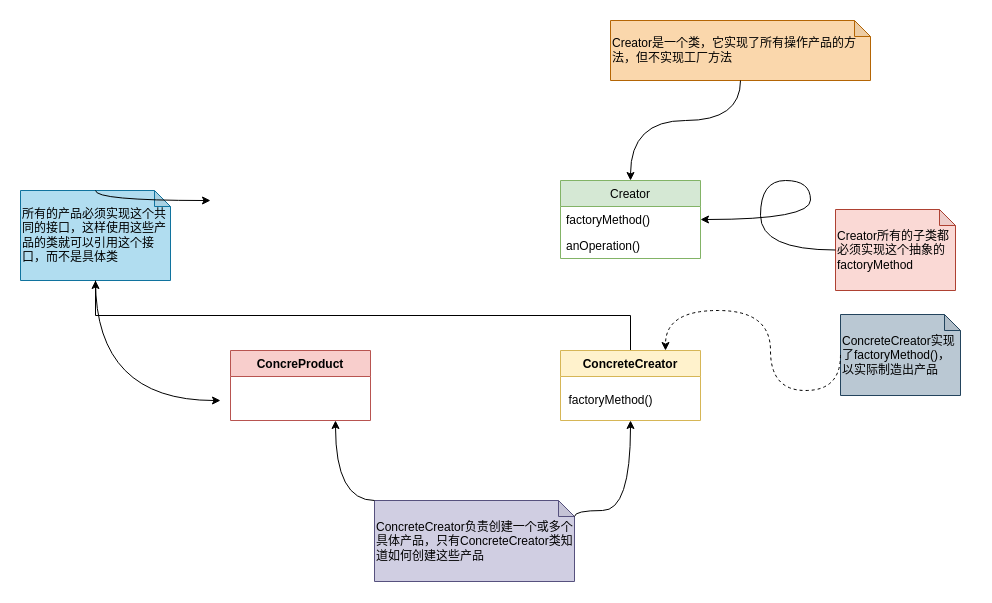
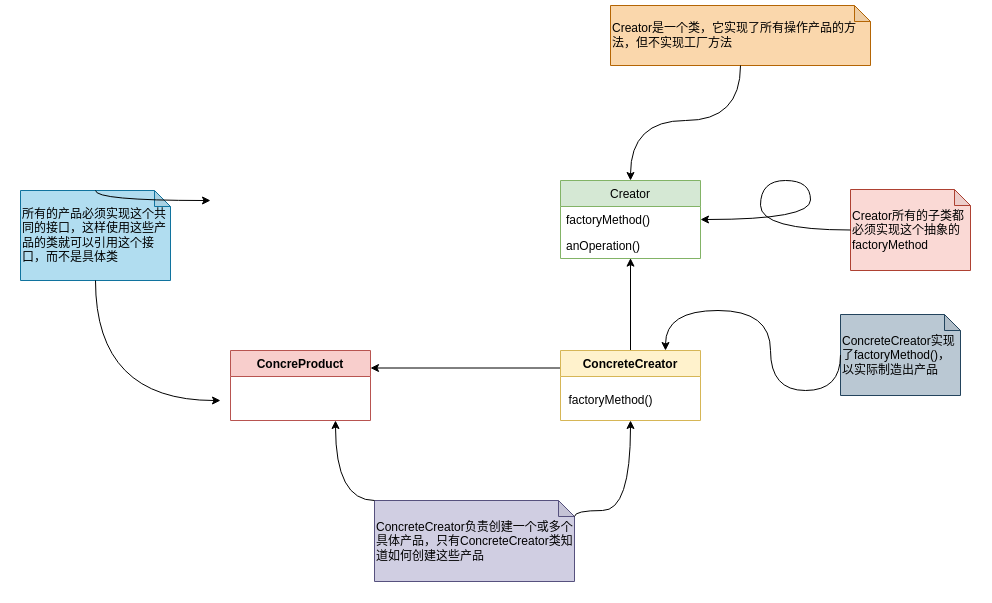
  <mxCell id="0" />
  <mxCell id="1" parent="0" />
  <mxCell id="2" value="ConcreProduct" style="swimlane;fontStyle=1;childLayout=stackLayout;horizontal=1;startSize=26;fillColor=#f8cecc;horizontalStack=0;resizeParent=1;resizeParentMax=0;resizeLast=0;collapsible=1;marginBottom=0;strokeColor=#b85450;" parent="1" vertex="1"><mxGeometry x="230" y="350" width="140" height="70" as="geometry" /></mxCell>
- <mxCell id="4" style="edgeStyle=orthogonalEdgeStyle;rounded=0;orthogonalLoop=1;jettySize=auto;html=1;exitX=0.5;exitY=0;exitDx=0;exitDy=0;" parent="1" source="5" target="19" edge="1"><mxGeometry relative="1" as="geometry" /></mxCell>
+ <mxCell id="3" style="edgeStyle=orthogonalEdgeStyle;rounded=0;orthogonalLoop=1;jettySize=auto;html=1;exitX=0;exitY=0.25;exitDx=0;exitDy=0;entryX=1;entryY=0.25;entryDx=0;entryDy=0;" parent="1" source="5" target="2" edge="1"><mxGeometry relative="1" as="geometry" /></mxCell>
+ <mxCell id="4" style="edgeStyle=orthogonalEdgeStyle;rounded=0;orthogonalLoop=1;jettySize=auto;html=1;exitX=0.5;exitY=0;exitDx=0;exitDy=0;entryX=0.5;entryY=0.986;entryDx=0;entryDy=0;entryPerimeter=0;" parent="1" source="5" target="9" edge="1"><mxGeometry relative="1" as="geometry" /></mxCell>
  <mxCell id="5" value="ConcreteCreator" style="swimlane;fontStyle=1;childLayout=stackLayout;horizontal=1;startSize=26;fillColor=#fff2cc;horizontalStack=0;resizeParent=1;resizeParentMax=0;resizeLast=0;collapsible=1;marginBottom=0;strokeColor=#d6b656;" parent="1" vertex="1"><mxGeometry x="560" y="350" width="140" height="70" as="geometry" /></mxCell>
  <mxCell id="6" value="factoryMethod()" style="text;html=1;align=center;verticalAlign=middle;resizable=0;points=[];autosize=1;strokeColor=none;fillColor=none;" parent="1" vertex="1"><mxGeometry x="560" y="390" width="100" height="20" as="geometry" /></mxCell>
  <mxCell id="7" value="Creator" style="swimlane;fontStyle=0;childLayout=stackLayout;horizontal=1;startSize=26;fillColor=#d5e8d4;horizontalStack=0;resizeParent=1;resizeParentMax=0;resizeLast=0;collapsible=1;marginBottom=0;strokeColor=#82b366;" parent="1" vertex="1"><mxGeometry x="560" y="180" width="140" height="78" as="geometry" /></mxCell>
  <mxCell id="8" value="factoryMethod()" style="text;strokeColor=none;fillColor=none;align=left;verticalAlign=top;spacingLeft=4;spacingRight=4;overflow=hidden;rotatable=0;points=[[0,0.5],[1,0.5]];portConstraint=eastwest;" parent="7" vertex="1"><mxGeometry y="26" width="140" height="26" as="geometry" /></mxCell>
  <mxCell id="9" value="anOperation()" style="text;strokeColor=none;fillColor=none;align=left;verticalAlign=top;spacingLeft=4;spacingRight=4;overflow=hidden;rotatable=0;points=[[0,0.5],[1,0.5]];portConstraint=eastwest;" parent="7" vertex="1"><mxGeometry y="52" width="140" height="26" as="geometry" /></mxCell>
- <mxCell id="10" value="Creator是一个类，它实现了所有操作产品的方法，但不实现工厂方法" style="shape=note;whiteSpace=wrap;html=1;backgroundOutline=1;darkOpacity=0.05;size=16;align=left;fillColor=#fad7ac;strokeColor=#b46504;" parent="1" vertex="1"><mxGeometry x="610" y="20" width="260" height="60" as="geometry" /></mxCell>
- <mxCell id="11" value="Creator所有的子类都必须实现这个抽象的factoryMethod" style="shape=note;whiteSpace=wrap;html=1;backgroundOutline=1;darkOpacity=0.05;size=16;align=left;fillColor=#fad9d5;strokeColor=#ae4132;" parent="1" vertex="1"><mxGeometry x="835" y="209" width="120" height="81" as="geometry" /></mxCell>
+ <mxCell id="10" value="Creator是一个类，它实现了所有操作产品的方法，但不实现工厂方法" style="shape=note;whiteSpace=wrap;html=1;backgroundOutline=1;darkOpacity=0.05;size=16;align=left;fillColor=#fad7ac;strokeColor=#b46504;" parent="1" vertex="1"><mxGeometry x="610" y="5" width="260" height="60" as="geometry" /></mxCell>
+ <mxCell id="11" value="Creator所有的子类都必须实现这个抽象的factoryMethod" style="shape=note;whiteSpace=wrap;html=1;backgroundOutline=1;darkOpacity=0.05;size=16;align=left;fillColor=#fad9d5;strokeColor=#ae4132;" parent="1" vertex="1"><mxGeometry x="850" y="189" width="120" height="81" as="geometry" /></mxCell>
  <mxCell id="12" value="" style="curved=1;endArrow=classic;html=1;rounded=0;edgeStyle=orthogonalEdgeStyle;entryX=1;entryY=0.5;entryDx=0;entryDy=0;exitX=0;exitY=0.5;exitDx=0;exitDy=0;exitPerimeter=0;" parent="1" source="11" target="8" edge="1"><mxGeometry width="50" height="50" relative="1" as="geometry"><mxPoint x="760" y="180" as="sourcePoint" /><mxPoint x="810" y="130" as="targetPoint" /><Array as="points"><mxPoint x="760" y="180" /><mxPoint x="810" y="180" /><mxPoint x="810" y="219" /></Array></mxGeometry></mxCell>
  <mxCell id="13" value="" style="curved=1;endArrow=classic;html=1;rounded=0;edgeStyle=orthogonalEdgeStyle;exitX=0.5;exitY=1;exitDx=0;exitDy=0;exitPerimeter=0;entryX=0.5;entryY=0;entryDx=0;entryDy=0;" parent="1" source="10" target="7" edge="1"><mxGeometry width="50" height="50" relative="1" as="geometry"><mxPoint x="660" y="150" as="sourcePoint" /><mxPoint x="710" y="100" as="targetPoint" /><Array as="points"><mxPoint x="740" y="120" /><mxPoint x="630" y="120" /></Array></mxGeometry></mxCell>
  <mxCell id="14" value="ConcreteCreator实现了factoryMethod()，以实际制造出产品" style="shape=note;whiteSpace=wrap;html=1;backgroundOutline=1;darkOpacity=0.05;size=16;align=left;fillColor=#bac8d3;strokeColor=#23445d;" parent="1" vertex="1"><mxGeometry x="840" y="314" width="120" height="81" as="geometry" /></mxCell>
- <mxCell id="15" value="" style="curved=1;endArrow=classic;html=1;rounded=0;edgeStyle=orthogonalEdgeStyle;entryX=0.75;entryY=0;entryDx=0;entryDy=0;exitX=0;exitY=0.5;exitDx=0;exitDy=0;exitPerimeter=0;dashed=1;" parent="1" source="14" target="5" edge="1"><mxGeometry width="50" height="50" relative="1" as="geometry"><mxPoint x="770" y="390" as="sourcePoint" /><mxPoint x="820" y="340" as="targetPoint" /><Array as="points"><mxPoint x="840" y="390" /><mxPoint x="770" y="390" /><mxPoint x="770" y="310" /><mxPoint x="665" y="310" /></Array></mxGeometry></mxCell>
+ <mxCell id="15" value="" style="curved=1;endArrow=classic;html=1;rounded=0;edgeStyle=orthogonalEdgeStyle;entryX=0.75;entryY=0;entryDx=0;entryDy=0;exitX=0;exitY=0.5;exitDx=0;exitDy=0;exitPerimeter=0;" parent="1" source="14" target="5" edge="1"><mxGeometry width="50" height="50" relative="1" as="geometry"><mxPoint x="770" y="390" as="sourcePoint" /><mxPoint x="820" y="340" as="targetPoint" /><Array as="points"><mxPoint x="840" y="390" /><mxPoint x="770" y="390" /><mxPoint x="770" y="310" /><mxPoint x="665" y="310" /></Array></mxGeometry></mxCell>
  <mxCell id="16" value="ConcreteCreator负责创建一个或多个具体产品，只有ConcreteCreator类知道如何创建这些产品" style="shape=note;whiteSpace=wrap;html=1;backgroundOutline=1;darkOpacity=0.05;size=16;align=left;fillColor=#d0cee2;strokeColor=#56517e;" parent="1" vertex="1"><mxGeometry x="374" y="500" width="200" height="81" as="geometry" /></mxCell>
  <mxCell id="17" value="" style="curved=1;endArrow=classic;html=1;rounded=0;edgeStyle=orthogonalEdgeStyle;exitX=0;exitY=0;exitDx=0;exitDy=0;exitPerimeter=0;entryX=0.75;entryY=1;entryDx=0;entryDy=0;" edge="1" parent="1" source="16" target="2"><mxGeometry width="50" height="50" relative="1" as="geometry"><mxPoint x="300" y="500" as="sourcePoint" /><mxPoint x="350" y="450" as="targetPoint" /><Array as="points"><mxPoint x="335" y="500" /></Array></mxGeometry></mxCell>
  <mxCell id="18" value="" style="curved=1;endArrow=classic;html=1;rounded=0;edgeStyle=orthogonalEdgeStyle;exitX=0;exitY=0;exitDx=200;exitDy=16;exitPerimeter=0;entryX=0.5;entryY=1;entryDx=0;entryDy=0;" edge="1" parent="1" source="16" target="5"><mxGeometry width="50" height="50" relative="1" as="geometry"><mxPoint x="660" y="510" as="sourcePoint" /><mxPoint x="621" y="430" as="targetPoint" /><Array as="points"><mxPoint x="574" y="510" /><mxPoint x="630" y="510" /></Array></mxGeometry></mxCell>
  <mxCell id="19" value="所有的产品必须实现这个共同的接口，这样使用这些产品的类就可以引用这个接口，而不是具体类" style="shape=note;whiteSpace=wrap;html=1;backgroundOutline=1;darkOpacity=0.05;size=16;align=left;fillColor=#b1ddf0;strokeColor=#10739e;" vertex="1" parent="1"><mxGeometry x="20" y="190" width="150" height="90" as="geometry" /></mxCell>
  <mxCell id="20" value="" style="curved=1;endArrow=classic;html=1;rounded=0;edgeStyle=orthogonalEdgeStyle;exitX=0.5;exitY=0;exitDx=0;exitDy=0;exitPerimeter=0;" edge="1" parent="1" source="19"><mxGeometry width="50" height="50" relative="1" as="geometry"><mxPoint x="160" y="250" as="sourcePoint" /><mxPoint x="210" y="200" as="targetPoint" /><Array as="points"><mxPoint x="95" y="200" /></Array></mxGeometry></mxCell>
  <mxCell id="21" value="" style="curved=1;endArrow=classic;html=1;rounded=0;edgeStyle=orthogonalEdgeStyle;exitX=0.5;exitY=1;exitDx=0;exitDy=0;exitPerimeter=0;" edge="1" parent="1" source="19"><mxGeometry width="50" height="50" relative="1" as="geometry"><mxPoint x="140" y="440" as="sourcePoint" /><mxPoint x="220" y="400" as="targetPoint" /><Array as="points"><mxPoint x="95" y="400" /></Array></mxGeometry></mxCell>
